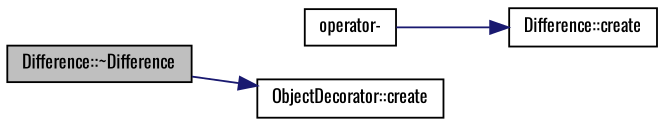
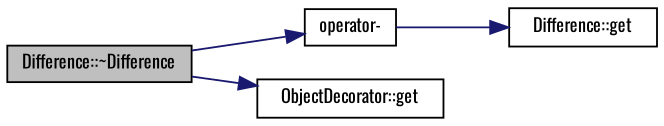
  digraph {
    fontname=Oswald
    rankdir=LR
    node [color=black fillcolor=white fontname=Oswald fontsize=10 shape=record style=filled]
    edge [color=midnightblue fontname=Oswald fontsize=10 labelfontname=Helvetica labelfontsize=10 style=solid]
    n1 [fillcolor=grey75 fontcolor=black height=0.2 label="Difference::~Difference" width=0.4]
    n2 [height=0.2 label="operator-" width=0.4]
-   n3 [height=0.2 label="ObjectDecorator::create" width=0.4]
-   n4 [height=0.2 label="Difference::create" width=0.4]
+   n3 [height=0.2 label="ObjectDecorator::get" width=0.4]
+   n4 [height=0.2 label="Difference::get" width=0.4]
+   n1 -> n2
    n1 -> n3
    n2 -> n4
  }
